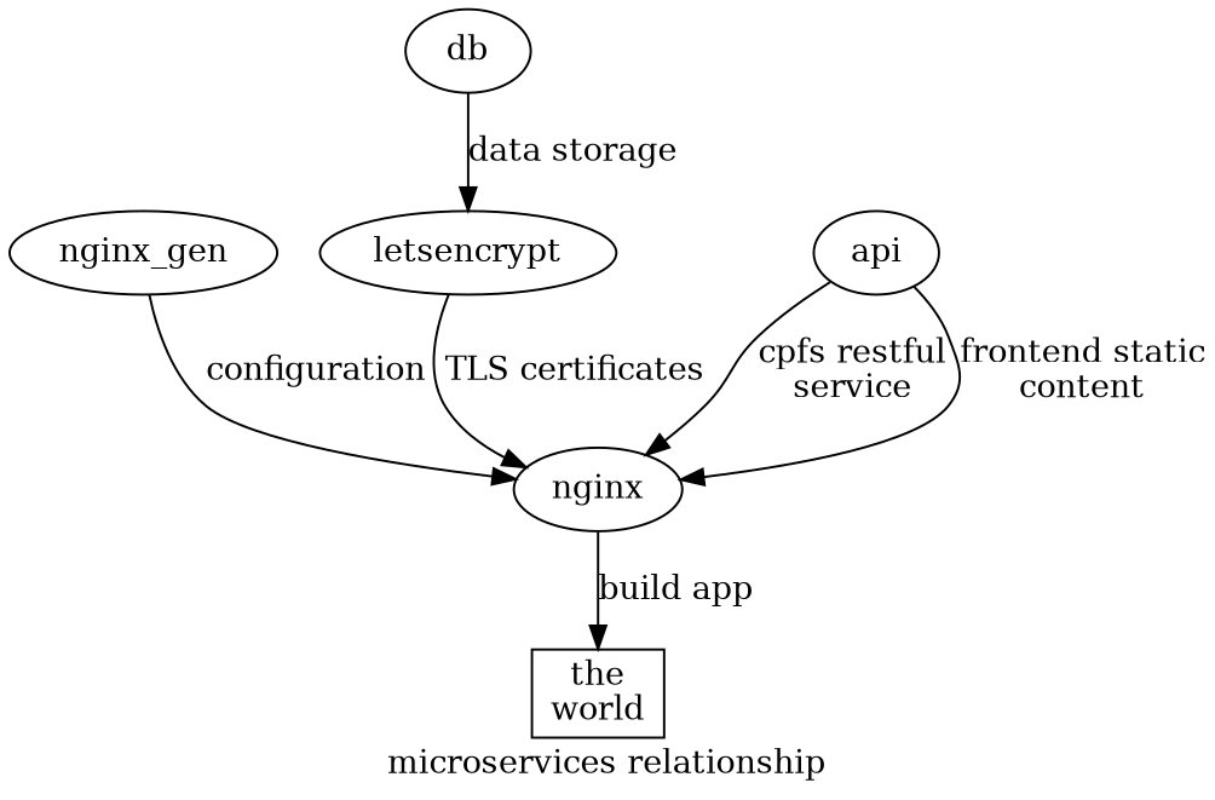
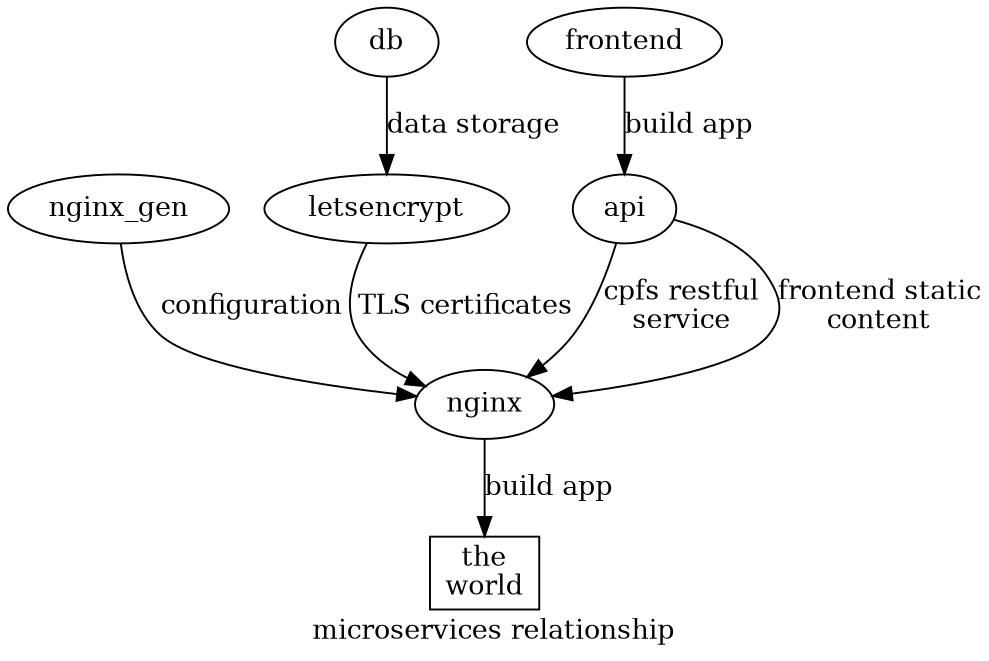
  digraph {
    label="microservices relationship"
    n1 [label="the\nworld" shape=box]
    nginx
    nginx_gen
    letsencrypt
    api
    db
+   frontend
    nginx -> n1 [label="build app"]
    nginx_gen -> nginx [label=configuration]
    letsencrypt -> nginx [label="TLS certificates"]
    api -> nginx [label="cpfs restful\nservice"]
    api -> nginx [label="frontend static\ncontent"]
    db -> letsencrypt [label="data storage"]
+   frontend -> api [label="build app"]
  }
